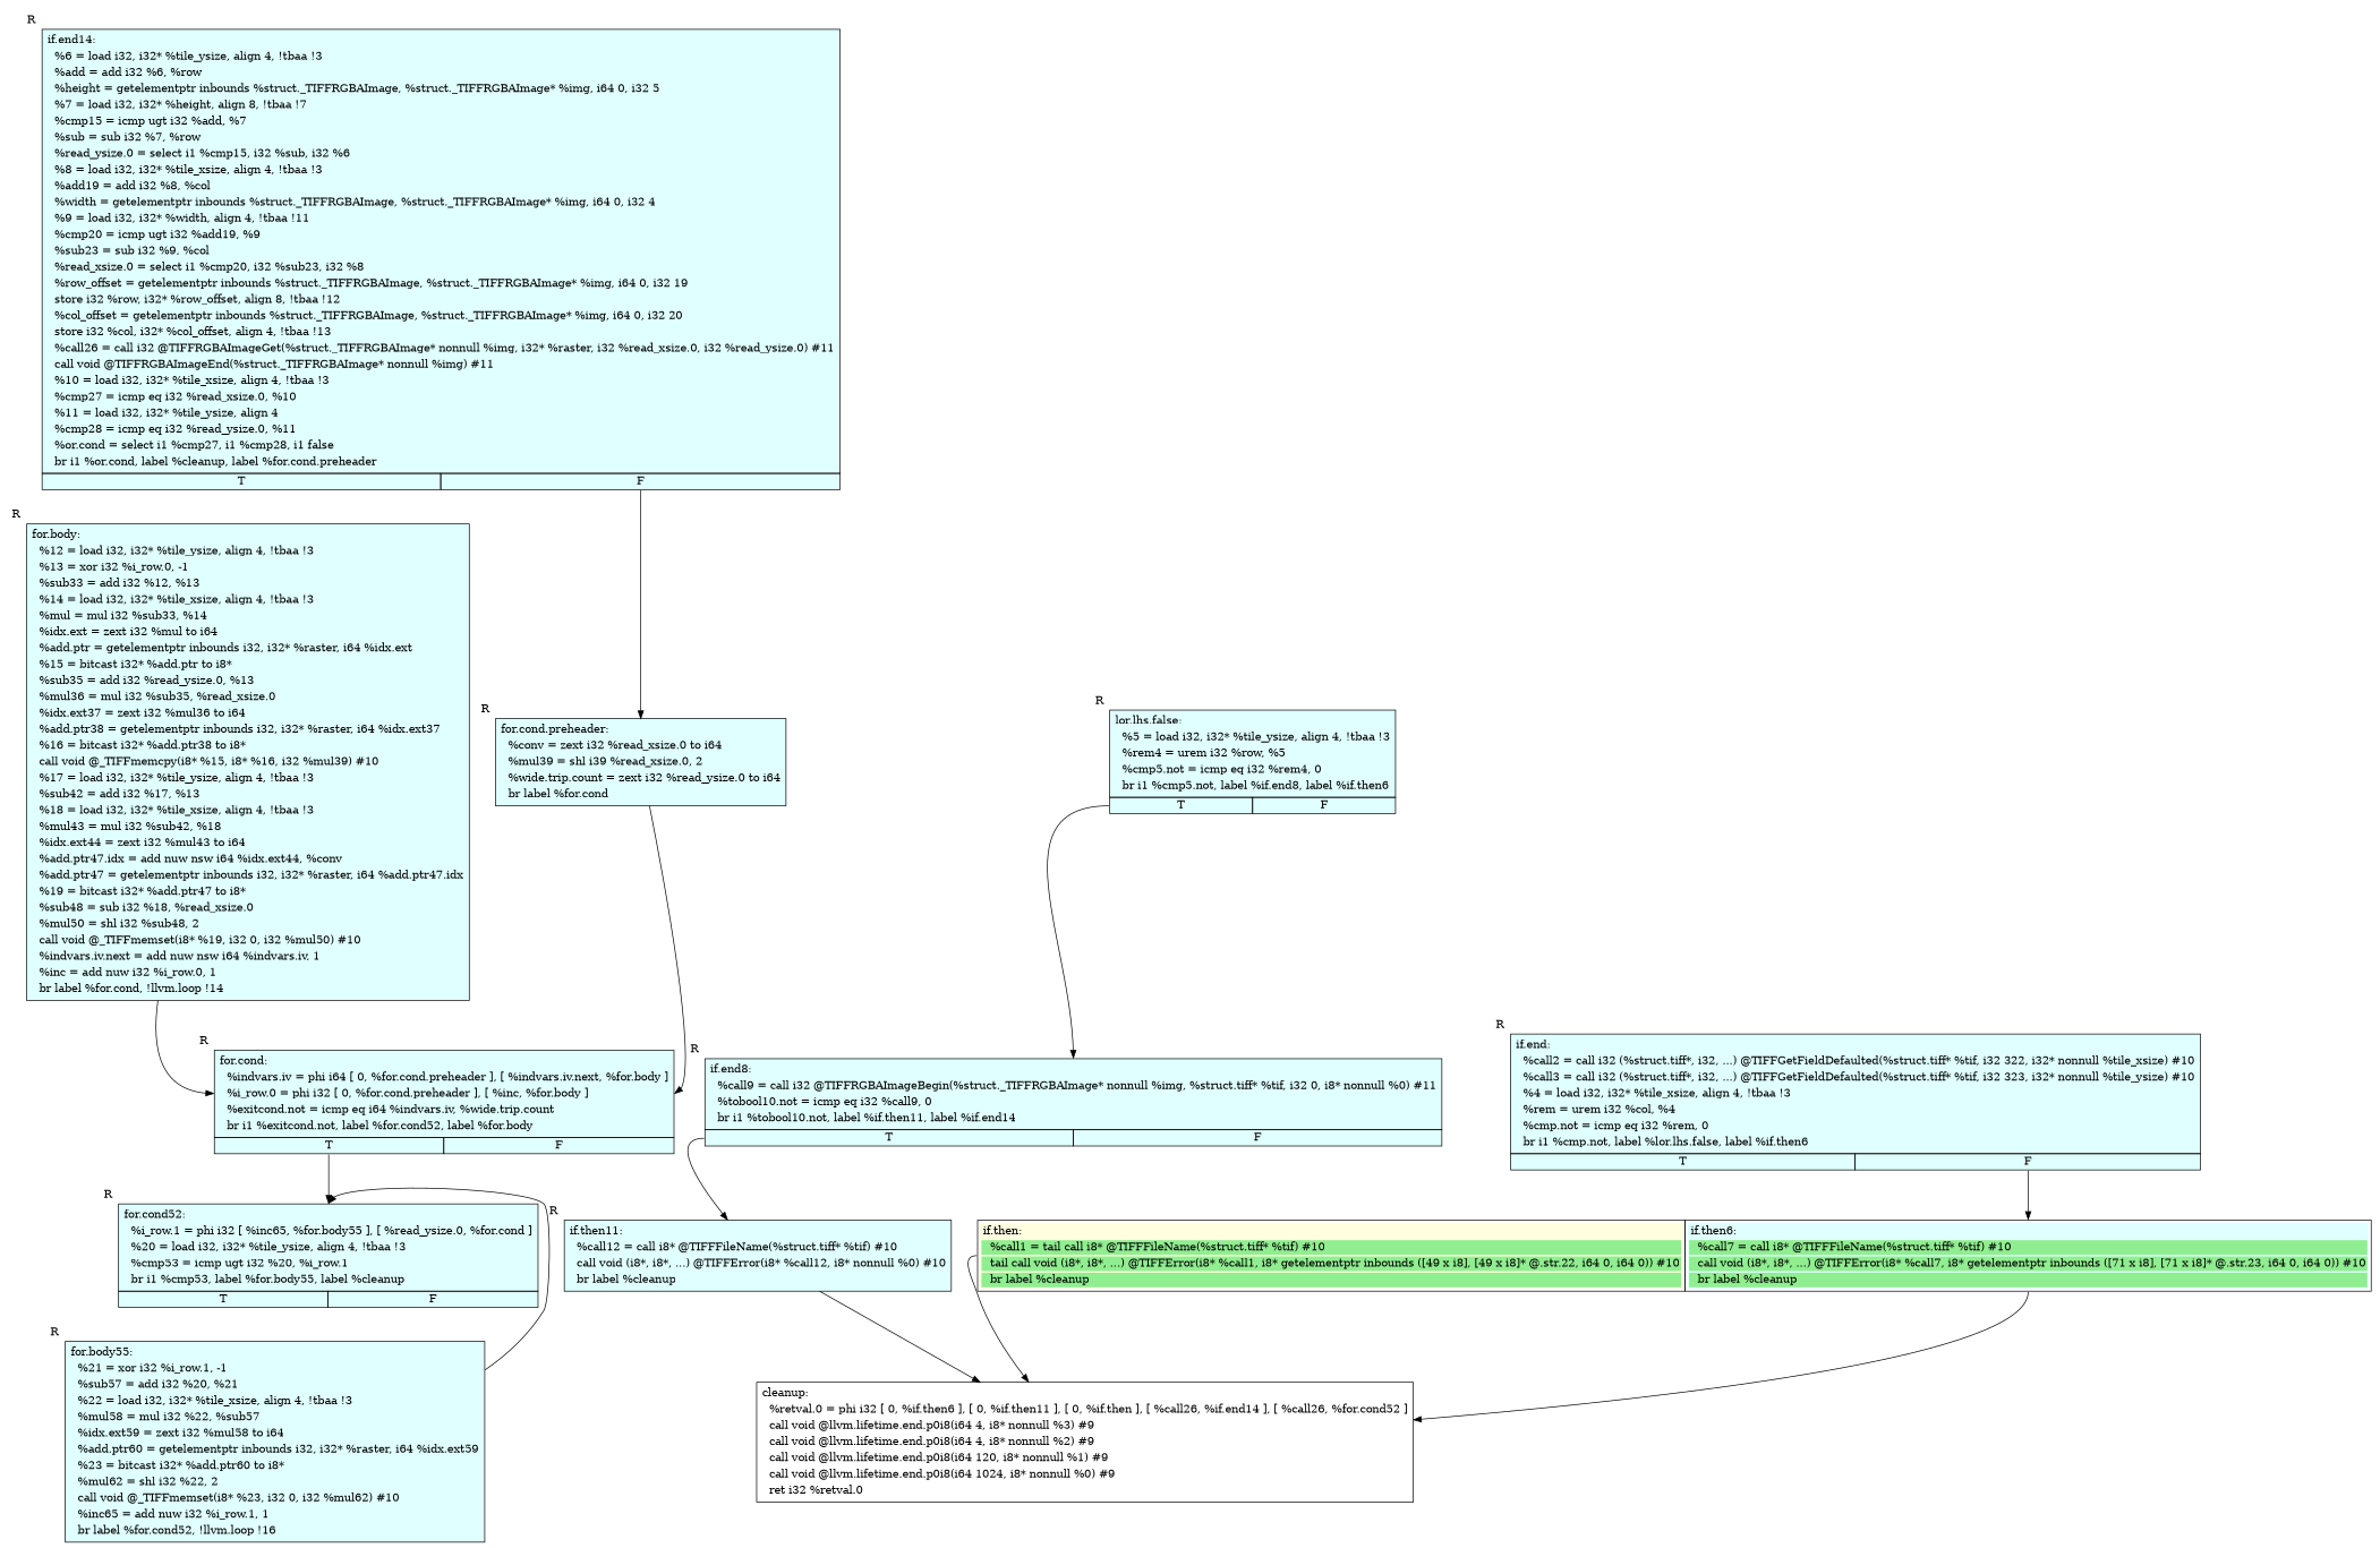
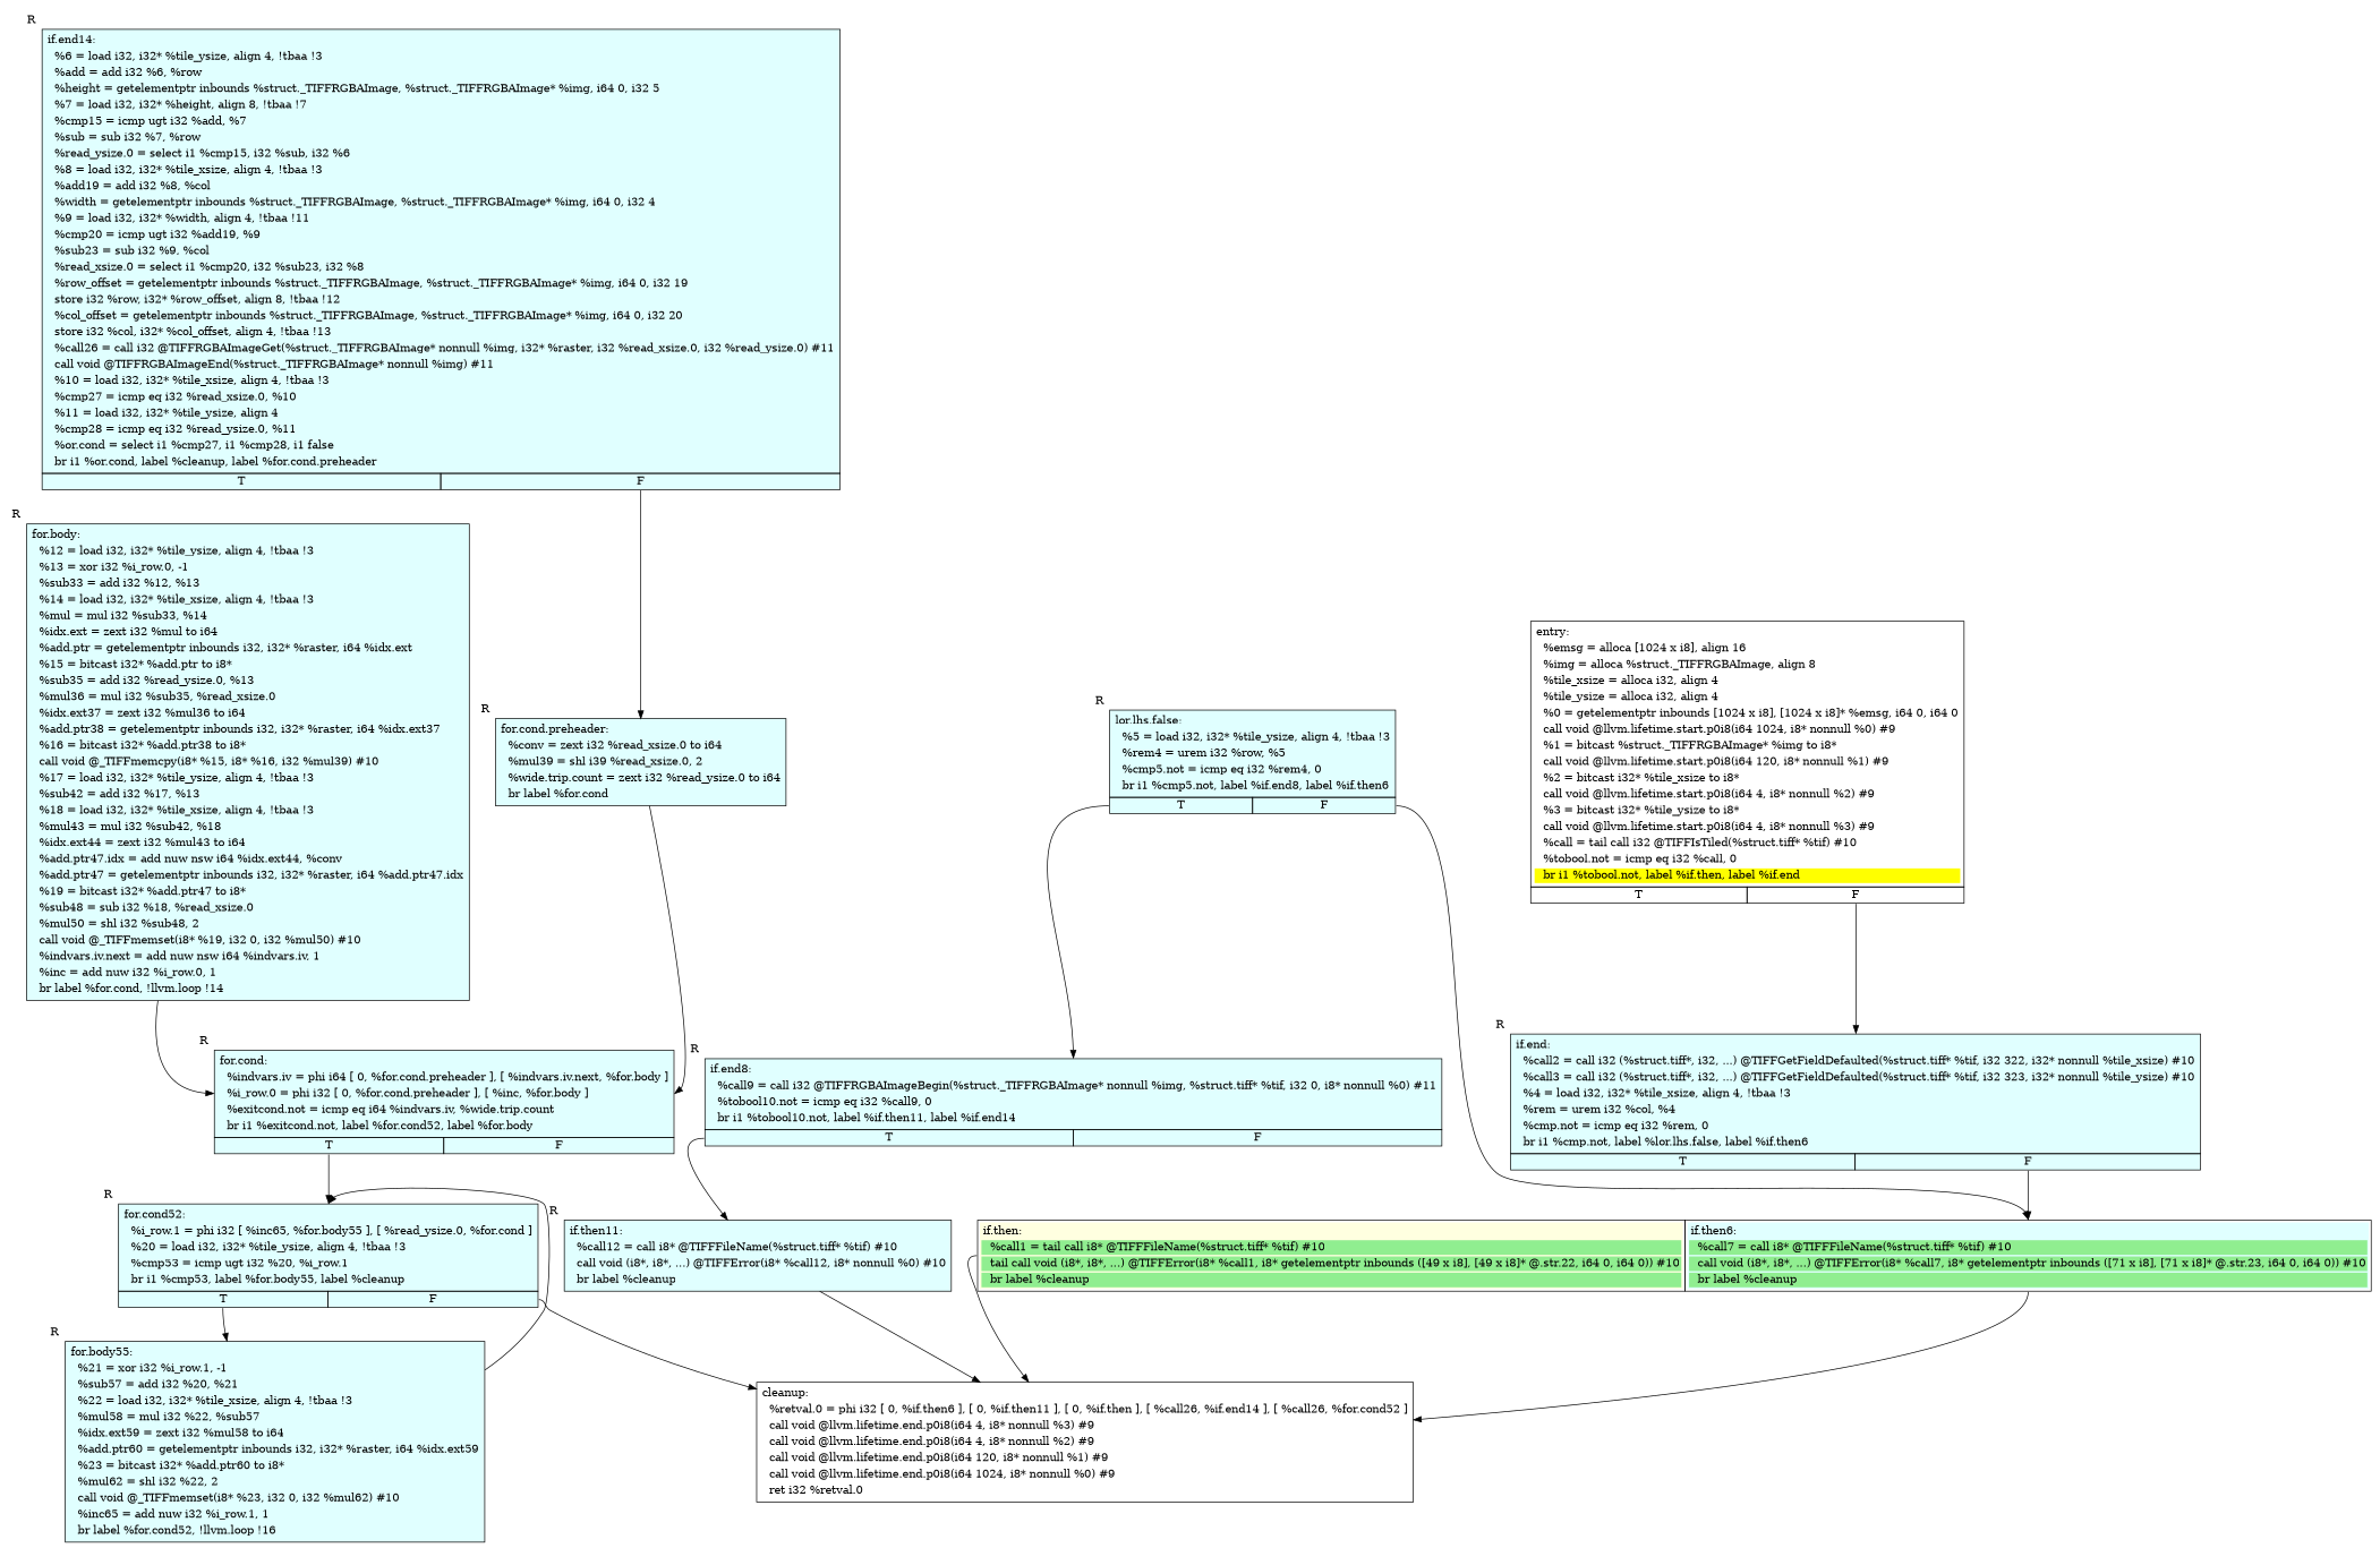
  digraph {
    node [shape=none xlabel=R]
    edge [headport=f tailport=fF]
    n1 [label=<<table border="0" cellspacing="0"> <tr><td port="f1" border="1" colspan="2"><table bgcolor="LightYellow" border="0"> <tr><td align="left">if.then:</td></tr> <tr><td bgcolor="lightgreen" align="left">  %call1 = tail call i8* @TIFFFileName(%struct.tiff* %tif) #10</td></tr> <tr><td bgcolor="lightgreen" align="left">  tail call void (i8*, i8*, ...) @TIFFError(i8* %call1, i8* getelementptr inbounds ([49 x i8], [49 x i8]* @.str.22, i64 0, i64 0)) #10</td></tr> <tr><td bgcolor="lightgreen" align="left">  br label %cleanup</td></tr> </table> </td> <td port="f2" border="1" colspan="2"><table bgcolor="LightCyan" border="0"> <tr><td align="left">if.then6:</td></tr> <tr><td bgcolor="lightgreen" align="left">  %call7 = call i8* @TIFFFileName(%struct.tiff* %tif) #10</td></tr> <tr><td bgcolor="lightgreen" align="left">  call void (i8*, i8*, ...) @TIFFError(i8* %call7, i8* getelementptr inbounds ([71 x i8], [71 x i8]* @.str.23, i64 0, i64 0)) #10</td></tr> <tr><td bgcolor="lightgreen" align="left">  br label %cleanup</td></tr> </table> </td></tr> </table>> xlabel=""]
    n2 [label=<<table  border="0" cellspacing="0"> <tr><td port="f" border="1"><table border="0"> <tr><td align="left">cleanup:</td></tr> <tr><td align="left">  %retval.0 = phi i32 [ 0, %if.then6 ], [ 0, %if.then11 ], [ 0, %if.then ], [ %call26, %if.end14 ], [ %call26, %for.cond52 ]</td></tr> <tr><td align="left">  call void @llvm.lifetime.end.p0i8(i64 4, i8* nonnull %3) #9</td></tr> <tr><td align="left">  call void @llvm.lifetime.end.p0i8(i64 4, i8* nonnull %2) #9</td></tr> <tr><td align="left">  call void @llvm.lifetime.end.p0i8(i64 120, i8* nonnull %1) #9</td></tr> <tr><td align="left">  call void @llvm.lifetime.end.p0i8(i64 1024, i8* nonnull %0) #9</td></tr> <tr><td align="left">  ret i32 %retval.0</td></tr> </table> </td></tr> </table>> xlabel=""]
+   n3 [label=<<table  border="0" cellspacing="0"> <tr><td port="f" border="1" colspan="2"><table border="0"> <tr><td align="left">entry:</td></tr> <tr><td align="left">  %emsg = alloca [1024 x i8], align 16</td></tr> <tr><td align="left">  %img = alloca %struct._TIFFRGBAImage, align 8</td></tr> <tr><td align="left">  %tile_xsize = alloca i32, align 4</td></tr> <tr><td align="left">  %tile_ysize = alloca i32, align 4</td></tr> <tr><td align="left">  %0 = getelementptr inbounds [1024 x i8], [1024 x i8]* %emsg, i64 0, i64 0</td></tr> <tr><td align="left">  call void @llvm.lifetime.start.p0i8(i64 1024, i8* nonnull %0) #9</td></tr> <tr><td align="left">  %1 = bitcast %struct._TIFFRGBAImage* %img to i8*</td></tr> <tr><td align="left">  call void @llvm.lifetime.start.p0i8(i64 120, i8* nonnull %1) #9</td></tr> <tr><td align="left">  %2 = bitcast i32* %tile_xsize to i8*</td></tr> <tr><td align="left">  call void @llvm.lifetime.start.p0i8(i64 4, i8* nonnull %2) #9</td></tr> <tr><td align="left">  %3 = bitcast i32* %tile_ysize to i8*</td></tr> <tr><td align="left">  call void @llvm.lifetime.start.p0i8(i64 4, i8* nonnull %3) #9</td></tr> <tr><td align="left">  %call = tail call i32 @TIFFIsTiled(%struct.tiff* %tif) #10</td></tr> <tr><td align="left">  %tobool.not = icmp eq i32 %call, 0</td></tr> <tr><td bgcolor="yellow" align="left">  br i1 %tobool.not, label %if.then, label %if.end</td></tr> </table> </td></tr> <tr><td border="1" port="fT">T</td><td border="1" port="fF">F</td></tr> </table>> xlabel=""]
    n4 [label=<<table  bgcolor="LightCyan"  border="0" cellspacing="0"> <tr><td port="f" border="1" colspan="2"><table border="0"> <tr><td align="left">if.end:</td></tr> <tr><td align="left">  %call2 = call i32 (%struct.tiff*, i32, ...) @TIFFGetFieldDefaulted(%struct.tiff* %tif, i32 322, i32* nonnull %tile_xsize) #10</td></tr> <tr><td align="left">  %call3 = call i32 (%struct.tiff*, i32, ...) @TIFFGetFieldDefaulted(%struct.tiff* %tif, i32 323, i32* nonnull %tile_ysize) #10</td></tr> <tr><td align="left">  %4 = load i32, i32* %tile_xsize, align 4, !tbaa !3</td></tr> <tr><td align="left">  %rem = urem i32 %col, %4</td></tr> <tr><td align="left">  %cmp.not = icmp eq i32 %rem, 0</td></tr> <tr><td align="left">  br i1 %cmp.not, label %lor.lhs.false, label %if.then6</td></tr> </table> </td></tr> <tr><td border="1" port="fT">T</td><td border="1" port="fF">F</td></tr> </table>>]
    n5 [label=<<table  bgcolor="LightCyan"  border="0" cellspacing="0"> <tr><td port="f" border="1" colspan="2"><table border="0"> <tr><td align="left">lor.lhs.false:</td></tr> <tr><td align="left">  %5 = load i32, i32* %tile_ysize, align 4, !tbaa !3</td></tr> <tr><td align="left">  %rem4 = urem i32 %row, %5</td></tr> <tr><td align="left">  %cmp5.not = icmp eq i32 %rem4, 0</td></tr> <tr><td align="left">  br i1 %cmp5.not, label %if.end8, label %if.then6</td></tr> </table> </td></tr> <tr><td border="1" port="fT">T</td><td border="1" port="fF">F</td></tr> </table>>]
    n6 [label=<<table  bgcolor="LightCyan"  border="0" cellspacing="0"> <tr><td port="f" border="1" colspan="2"><table border="0"> <tr><td align="left">if.end8:</td></tr> <tr><td align="left">  %call9 = call i32 @TIFFRGBAImageBegin(%struct._TIFFRGBAImage* nonnull %img, %struct.tiff* %tif, i32 0, i8* nonnull %0) #11</td></tr> <tr><td align="left">  %tobool10.not = icmp eq i32 %call9, 0</td></tr> <tr><td align="left">  br i1 %tobool10.not, label %if.then11, label %if.end14</td></tr> </table> </td></tr> <tr><td border="1" port="fT">T</td><td border="1" port="fF">F</td></tr> </table>>]
    n7 [label=<<table  bgcolor="LightCyan"  border="0" cellspacing="0"> <tr><td port="f" border="1"><table border="0"> <tr><td align="left">if.then11:</td></tr> <tr><td align="left">  %call12 = call i8* @TIFFFileName(%struct.tiff* %tif) #10</td></tr> <tr><td align="left">  call void (i8*, i8*, ...) @TIFFError(i8* %call12, i8* nonnull %0) #10</td></tr> <tr><td align="left">  br label %cleanup</td></tr> </table> </td></tr> </table>>]
    n8 [label=<<table  bgcolor="LightCyan"  border="0" cellspacing="0"> <tr><td port="f" border="1" colspan="2"><table border="0"> <tr><td align="left">if.end14:</td></tr> <tr><td align="left">  %6 = load i32, i32* %tile_ysize, align 4, !tbaa !3</td></tr> <tr><td align="left">  %add = add i32 %6, %row</td></tr> <tr><td align="left">  %height = getelementptr inbounds %struct._TIFFRGBAImage, %struct._TIFFRGBAImage* %img, i64 0, i32 5</td></tr> <tr><td align="left">  %7 = load i32, i32* %height, align 8, !tbaa !7</td></tr> <tr><td align="left">  %cmp15 = icmp ugt i32 %add, %7</td></tr> <tr><td align="left">  %sub = sub i32 %7, %row</td></tr> <tr><td align="left">  %read_ysize.0 = select i1 %cmp15, i32 %sub, i32 %6</td></tr> <tr><td align="left">  %8 = load i32, i32* %tile_xsize, align 4, !tbaa !3</td></tr> <tr><td align="left">  %add19 = add i32 %8, %col</td></tr> <tr><td align="left">  %width = getelementptr inbounds %struct._TIFFRGBAImage, %struct._TIFFRGBAImage* %img, i64 0, i32 4</td></tr> <tr><td align="left">  %9 = load i32, i32* %width, align 4, !tbaa !11</td></tr> <tr><td align="left">  %cmp20 = icmp ugt i32 %add19, %9</td></tr> <tr><td align="left">  %sub23 = sub i32 %9, %col</td></tr> <tr><td align="left">  %read_xsize.0 = select i1 %cmp20, i32 %sub23, i32 %8</td></tr> <tr><td align="left">  %row_offset = getelementptr inbounds %struct._TIFFRGBAImage, %struct._TIFFRGBAImage* %img, i64 0, i32 19</td></tr> <tr><td align="left">  store i32 %row, i32* %row_offset, align 8, !tbaa !12</td></tr> <tr><td align="left">  %col_offset = getelementptr inbounds %struct._TIFFRGBAImage, %struct._TIFFRGBAImage* %img, i64 0, i32 20</td></tr> <tr><td align="left">  store i32 %col, i32* %col_offset, align 4, !tbaa !13</td></tr> <tr><td align="left">  %call26 = call i32 @TIFFRGBAImageGet(%struct._TIFFRGBAImage* nonnull %img, i32* %raster, i32 %read_xsize.0, i32 %read_ysize.0) #11</td></tr> <tr><td align="left">  call void @TIFFRGBAImageEnd(%struct._TIFFRGBAImage* nonnull %img) #11</td></tr> <tr><td align="left">  %10 = load i32, i32* %tile_xsize, align 4, !tbaa !3</td></tr> <tr><td align="left">  %cmp27 = icmp eq i32 %read_xsize.0, %10</td></tr> <tr><td align="left">  %11 = load i32, i32* %tile_ysize, align 4</td></tr> <tr><td align="left">  %cmp28 = icmp eq i32 %read_ysize.0, %11</td></tr> <tr><td align="left">  %or.cond = select i1 %cmp27, i1 %cmp28, i1 false</td></tr> <tr><td align="left">  br i1 %or.cond, label %cleanup, label %for.cond.preheader</td></tr> </table> </td></tr> <tr><td border="1" port="fT">T</td><td border="1" port="fF">F</td></tr> </table>>]
    n9 [label=<<table  bgcolor="LightCyan"  border="0" cellspacing="0"> <tr><td port="f" border="1"><table border="0"> <tr><td align="left">for.cond.preheader:</td></tr> <tr><td align="left">  %conv = zext i32 %read_xsize.0 to i64</td></tr> <tr><td align="left">  %mul39 = shl i39 %read_xsize.0, 2</td></tr> <tr><td align="left">  %wide.trip.count = zext i32 %read_ysize.0 to i64</td></tr> <tr><td align="left">  br label %for.cond</td></tr> </table> </td></tr> </table>>]
    n10 [label=<<table  bgcolor="LightCyan"  border="0" cellspacing="0"> <tr><td port="f" border="1" colspan="2"><table border="0"> <tr><td align="left">for.cond:</td></tr> <tr><td align="left">  %indvars.iv = phi i64 [ 0, %for.cond.preheader ], [ %indvars.iv.next, %for.body ]</td></tr> <tr><td align="left">  %i_row.0 = phi i32 [ 0, %for.cond.preheader ], [ %inc, %for.body ]</td></tr> <tr><td align="left">  %exitcond.not = icmp eq i64 %indvars.iv, %wide.trip.count</td></tr> <tr><td align="left">  br i1 %exitcond.not, label %for.cond52, label %for.body</td></tr> </table> </td></tr> <tr><td border="1" port="fT">T</td><td border="1" port="fF">F</td></tr> </table>>]
    n11 [label=<<table  bgcolor="LightCyan"  border="0" cellspacing="0"> <tr><td port="f" border="1" colspan="2"><table border="0"> <tr><td align="left">for.cond52:</td></tr> <tr><td align="left">  %i_row.1 = phi i32 [ %inc65, %for.body55 ], [ %read_ysize.0, %for.cond ]</td></tr> <tr><td align="left">  %20 = load i32, i32* %tile_ysize, align 4, !tbaa !3</td></tr> <tr><td align="left">  %cmp53 = icmp ugt i32 %20, %i_row.1</td></tr> <tr><td align="left">  br i1 %cmp53, label %for.body55, label %cleanup</td></tr> </table> </td></tr> <tr><td border="1" port="fT">T</td><td border="1" port="fF">F</td></tr> </table>>]
    n12 [label=<<table  bgcolor="LightCyan"  border="0" cellspacing="0"> <tr><td port="f" border="1"><table border="0"> <tr><td align="left">for.body:</td></tr> <tr><td align="left">  %12 = load i32, i32* %tile_ysize, align 4, !tbaa !3</td></tr> <tr><td align="left">  %13 = xor i32 %i_row.0, -1</td></tr> <tr><td align="left">  %sub33 = add i32 %12, %13</td></tr> <tr><td align="left">  %14 = load i32, i32* %tile_xsize, align 4, !tbaa !3</td></tr> <tr><td align="left">  %mul = mul i32 %sub33, %14</td></tr> <tr><td align="left">  %idx.ext = zext i32 %mul to i64</td></tr> <tr><td align="left">  %add.ptr = getelementptr inbounds i32, i32* %raster, i64 %idx.ext</td></tr> <tr><td align="left">  %15 = bitcast i32* %add.ptr to i8*</td></tr> <tr><td align="left">  %sub35 = add i32 %read_ysize.0, %13</td></tr> <tr><td align="left">  %mul36 = mul i32 %sub35, %read_xsize.0</td></tr> <tr><td align="left">  %idx.ext37 = zext i32 %mul36 to i64</td></tr> <tr><td align="left">  %add.ptr38 = getelementptr inbounds i32, i32* %raster, i64 %idx.ext37</td></tr> <tr><td align="left">  %16 = bitcast i32* %add.ptr38 to i8*</td></tr> <tr><td align="left">  call void @_TIFFmemcpy(i8* %15, i8* %16, i32 %mul39) #10</td></tr> <tr><td align="left">  %17 = load i32, i32* %tile_ysize, align 4, !tbaa !3</td></tr> <tr><td align="left">  %sub42 = add i32 %17, %13</td></tr> <tr><td align="left">  %18 = load i32, i32* %tile_xsize, align 4, !tbaa !3</td></tr> <tr><td align="left">  %mul43 = mul i32 %sub42, %18</td></tr> <tr><td align="left">  %idx.ext44 = zext i32 %mul43 to i64</td></tr> <tr><td align="left">  %add.ptr47.idx = add nuw nsw i64 %idx.ext44, %conv</td></tr> <tr><td align="left">  %add.ptr47 = getelementptr inbounds i32, i32* %raster, i64 %add.ptr47.idx</td></tr> <tr><td align="left">  %19 = bitcast i32* %add.ptr47 to i8*</td></tr> <tr><td align="left">  %sub48 = sub i32 %18, %read_xsize.0</td></tr> <tr><td align="left">  %mul50 = shl i32 %sub48, 2</td></tr> <tr><td align="left">  call void @_TIFFmemset(i8* %19, i32 0, i32 %mul50) #10</td></tr> <tr><td align="left">  %indvars.iv.next = add nuw nsw i64 %indvars.iv, 1</td></tr> <tr><td align="left">  %inc = add nuw i32 %i_row.0, 1</td></tr> <tr><td align="left">  br label %for.cond, !llvm.loop !14</td></tr> </table> </td></tr> </table>>]
    n13 [label=<<table  bgcolor="LightCyan"  border="0" cellspacing="0"> <tr><td port="f" border="1"><table border="0"> <tr><td align="left">for.body55:</td></tr> <tr><td align="left">  %21 = xor i32 %i_row.1, -1</td></tr> <tr><td align="left">  %sub57 = add i32 %20, %21</td></tr> <tr><td align="left">  %22 = load i32, i32* %tile_xsize, align 4, !tbaa !3</td></tr> <tr><td align="left">  %mul58 = mul i32 %22, %sub57</td></tr> <tr><td align="left">  %idx.ext59 = zext i32 %mul58 to i64</td></tr> <tr><td align="left">  %add.ptr60 = getelementptr inbounds i32, i32* %raster, i64 %idx.ext59</td></tr> <tr><td align="left">  %23 = bitcast i32* %add.ptr60 to i8*</td></tr> <tr><td align="left">  %mul62 = shl i32 %22, 2</td></tr> <tr><td align="left">  call void @_TIFFmemset(i8* %23, i32 0, i32 %mul62) #10</td></tr> <tr><td align="left">  %inc65 = add nuw i32 %i_row.1, 1</td></tr> <tr><td align="left">  br label %for.cond52, !llvm.loop !16</td></tr> </table> </td></tr> </table>>]
    n1 -> n2 [tailport=f1]
    n1 -> n2 [tailport=f2]
+   n3 -> n4
    n4 -> n1 [headport=f2]
+   n5 -> n1 [headport=f2]
    n5 -> n6 [tailport=fT]
    n6 -> n7 [tailport=fT]
    n7 -> n2 [tailport=f]
    n8 -> n9
    n9 -> n10 [tailport=f]
    n10 -> n11 [tailport=fT]
+   n11 -> n2
+   n11 -> n13 [tailport=fT]
    n12 -> n10 [tailport=f]
    n13 -> n11 [tailport=f]
  }
